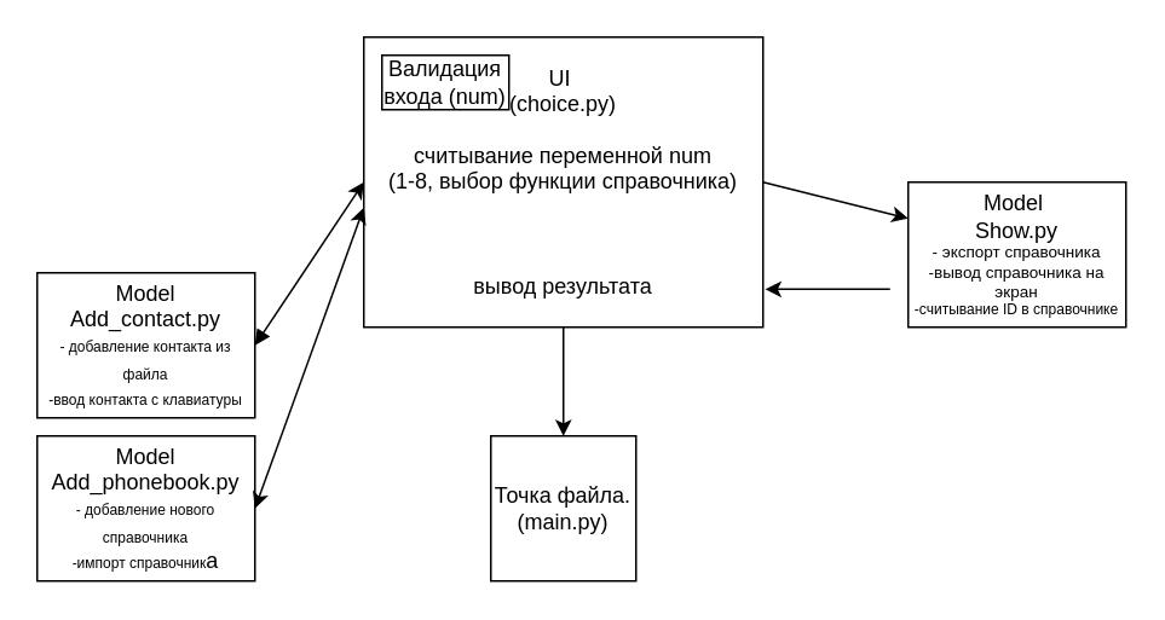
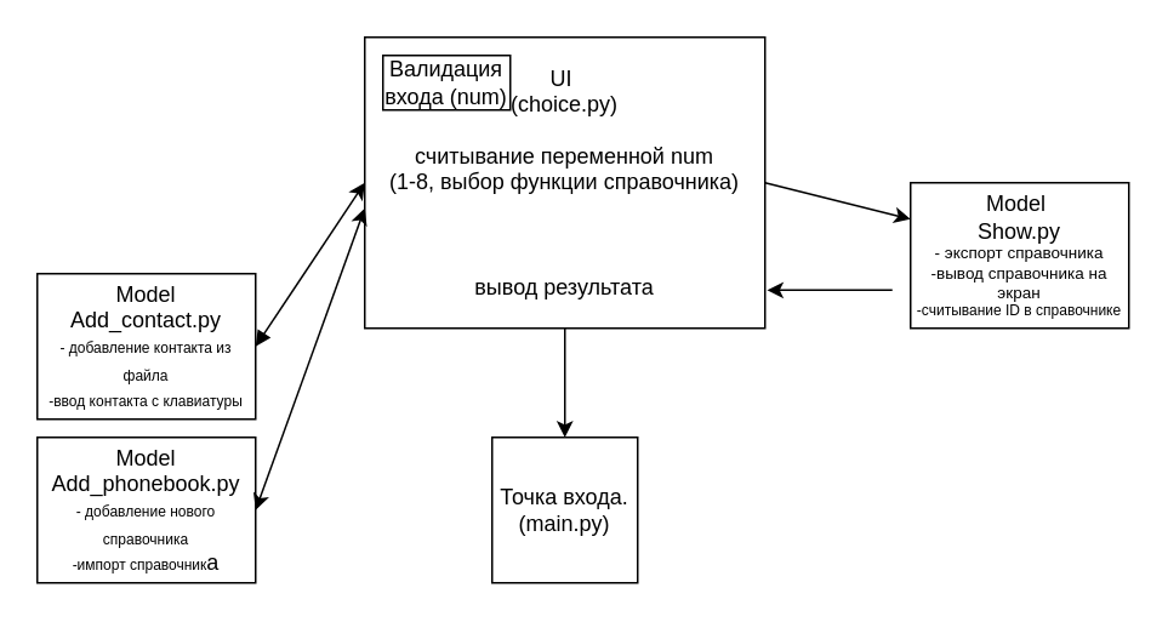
  <mxCell id="0" />
  <mxCell id="1" parent="0" />
- <mxCell id="2" value="Точка файла.&lt;br&gt;(main.py)" style="whiteSpace=wrap;html=1;aspect=fixed;" vertex="1" parent="1"><mxGeometry x="270" y="240" width="80" height="80" as="geometry" /></mxCell>
+ <mxCell id="2" value="Точка входа.&lt;br&gt;(main.py)" style="whiteSpace=wrap;html=1;aspect=fixed;" vertex="1" parent="1"><mxGeometry x="270" y="240" width="80" height="80" as="geometry" /></mxCell>
  <mxCell id="3" style="edgeStyle=orthogonalEdgeStyle;rounded=0;orthogonalLoop=1;jettySize=auto;html=1;exitX=0.5;exitY=1;exitDx=0;exitDy=0;" edge="1" parent="1" source="4" target="2"><mxGeometry relative="1" as="geometry" /></mxCell>
  <mxCell id="4" value="UI&amp;nbsp;&lt;br&gt;(choice.py)&lt;br&gt;&lt;br&gt;считывание переменной num&lt;br&gt;(1-8, выбор функции справочника)&lt;br&gt;&lt;br&gt;&lt;br&gt;&lt;br&gt;вывод результата" style="rounded=0;whiteSpace=wrap;html=1;" vertex="1" parent="1"><mxGeometry x="200" y="20" width="220" height="160" as="geometry" /></mxCell>
  <mxCell id="5" value="Валидация входа (num)" style="rounded=0;whiteSpace=wrap;html=1;" vertex="1" parent="1"><mxGeometry x="210" y="30" width="70" height="30" as="geometry" /></mxCell>
  <mxCell id="6" value="Model Add_contact.py&lt;br&gt;&lt;span style=&quot;font-size: 8px; background-color: initial;&quot;&gt;- добавление контакта из файла&lt;/span&gt;&lt;br&gt;&lt;span style=&quot;font-size: 8px; background-color: initial;&quot;&gt;-ввод контакта с клавиатуры&lt;/span&gt;" style="rounded=0;whiteSpace=wrap;html=1;" vertex="1" parent="1"><mxGeometry x="20" y="150" width="120" height="80" as="geometry" /></mxCell>
  <mxCell id="7" value="Model&lt;br&gt;Add_phonebook.py&lt;br&gt;&lt;font style=&quot;font-size: 8px;&quot;&gt;- добавление нового справочника&lt;br&gt;-импорт справочник&lt;/font&gt;а" style="rounded=0;whiteSpace=wrap;html=1;" vertex="1" parent="1"><mxGeometry x="20" y="240" width="120" height="80" as="geometry" /></mxCell>
  <mxCell id="8" value="" style="endArrow=classic;html=1;rounded=0;fontSize=8;exitX=1;exitY=0.5;exitDx=0;exitDy=0;entryX=0;entryY=0.5;entryDx=0;entryDy=0;startArrow=block;startFill=1;" edge="1" parent="1" source="6" target="4"><mxGeometry width="50" height="50" relative="1" as="geometry"><mxPoint x="290" y="200" as="sourcePoint" /><mxPoint x="340" y="150" as="targetPoint" /></mxGeometry></mxCell>
  <mxCell id="9" value="" style="endArrow=classic;startArrow=classic;html=1;rounded=0;fontSize=8;exitX=1;exitY=0.5;exitDx=0;exitDy=0;entryX=0;entryY=0.588;entryDx=0;entryDy=0;entryPerimeter=0;" edge="1" parent="1" source="7" target="4"><mxGeometry width="50" height="50" relative="1" as="geometry"><mxPoint x="170" y="300" as="sourcePoint" /><mxPoint x="270" y="220" as="targetPoint" /></mxGeometry></mxCell>
  <mxCell id="10" value="&lt;font style=&quot;&quot;&gt;&lt;span style=&quot;font-size: 12px;&quot;&gt;Model&amp;nbsp;&lt;/span&gt;&lt;br&gt;&lt;span style=&quot;font-size: 12px;&quot;&gt;Show.py&lt;/span&gt;&lt;br&gt;&lt;font style=&quot;font-size: 9px;&quot;&gt;- экспорт справочника&lt;br&gt;-вывод справочника на экран&lt;br&gt;&lt;/font&gt;-считывание ID в справочнике&lt;br&gt;&lt;/font&gt;" style="rounded=0;whiteSpace=wrap;html=1;fontSize=8;" vertex="1" parent="1"><mxGeometry x="500" y="100" width="120" height="80" as="geometry" /></mxCell>
  <mxCell id="11" value="" style="endArrow=classic;html=1;rounded=0;fontSize=9;entryX=1.005;entryY=0.869;entryDx=0;entryDy=0;entryPerimeter=0;" edge="1" parent="1" target="4"><mxGeometry width="50" height="50" relative="1" as="geometry"><mxPoint x="490" y="159" as="sourcePoint" /><mxPoint x="540" y="90" as="targetPoint" /></mxGeometry></mxCell>
  <mxCell id="12" value="" style="endArrow=classic;html=1;rounded=0;fontSize=9;entryX=0;entryY=0.25;entryDx=0;entryDy=0;exitX=1;exitY=0.5;exitDx=0;exitDy=0;" edge="1" parent="1" source="4" target="10"><mxGeometry width="50" height="50" relative="1" as="geometry"><mxPoint x="290" y="240" as="sourcePoint" /><mxPoint x="340" y="190" as="targetPoint" /></mxGeometry></mxCell>
